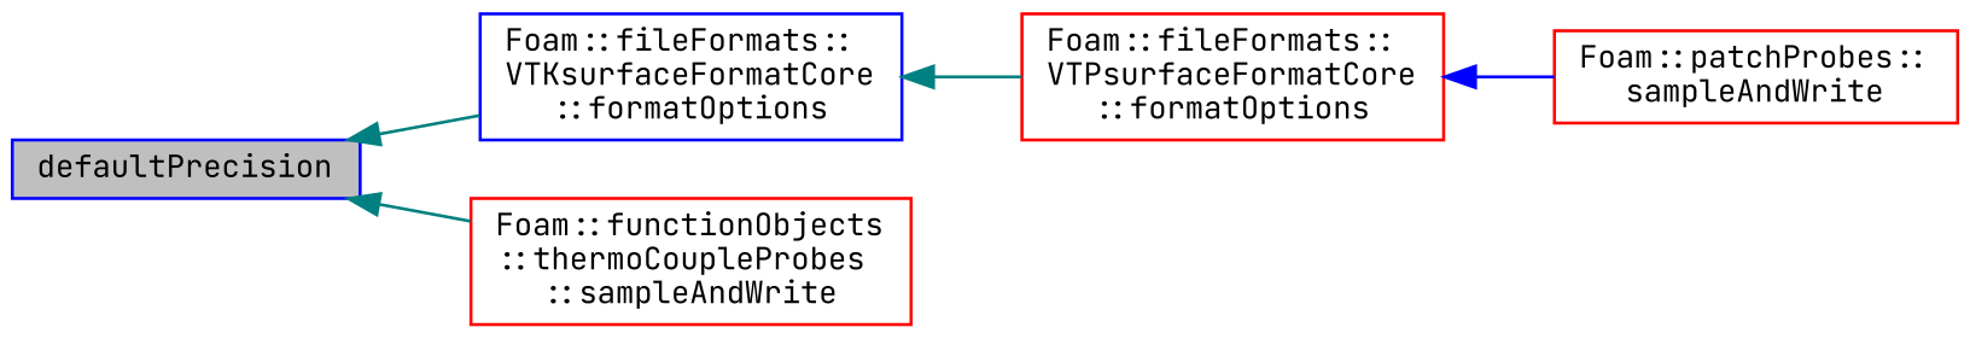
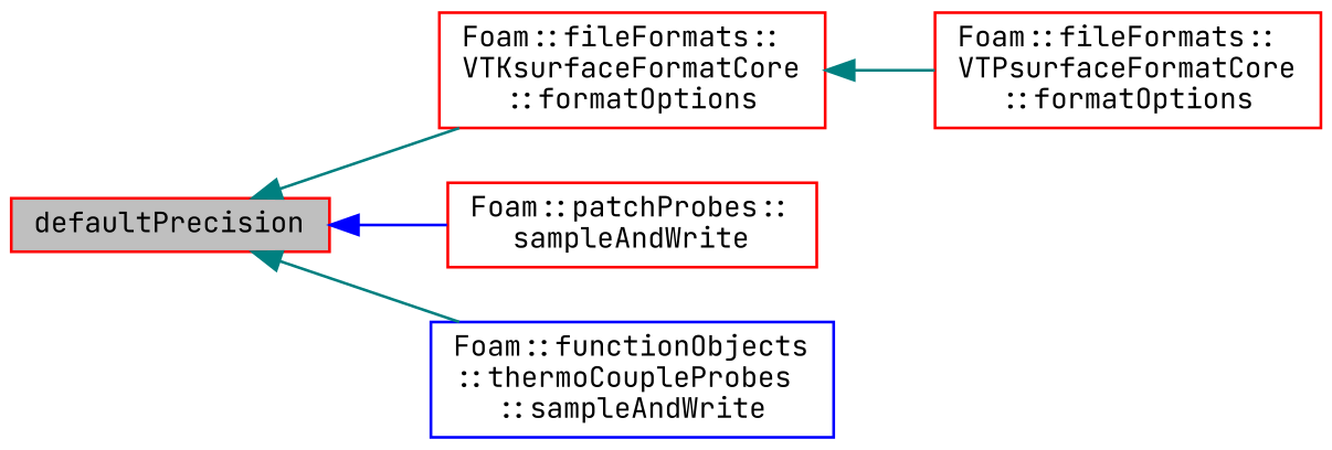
  digraph {
    fontname="JetBrains Mono"
    rankdir=LR
    node [color=red fontname="JetBrains Mono" fontsize=10 shape=record]
    edge [color=teal dir=back fontname="JetBrains Mono" fontsize=10 labelfontname=Helvetica labelfontsize=10 style=solid]
-   n1 [color=blue fillcolor=grey75 fontcolor=black height=0.2 label=defaultPrecision style=filled width=0.4]
-   n2 [color=blue height=0.2 label="Foam::fileFormats::\lVTKsurfaceFormatCore\l::formatOptions" width=0.4]
+   n1 [fillcolor=grey75 fontcolor=black height=0.2 label=defaultPrecision style=filled width=0.4]
+   n2 [height=0.2 label="Foam::fileFormats::\lVTKsurfaceFormatCore\l::formatOptions" width=0.4]
    n3 [height=0.2 label="Foam::patchProbes::\lsampleAndWrite" width=0.4]
-   n4 [height=0.2 label="Foam::functionObjects\l::thermoCoupleProbes\l::sampleAndWrite" width=0.4]
+   n4 [color=blue height=0.2 label="Foam::functionObjects\l::thermoCoupleProbes\l::sampleAndWrite" width=0.4]
    n5 [height=0.2 label="Foam::fileFormats::\lVTPsurfaceFormatCore\l::formatOptions" width=0.4]
    n1 -> n2
-   n5 -> n3 [color=blue]
+   n1 -> n3 [color=blue]
    n1 -> n4
    n2 -> n5
  }
